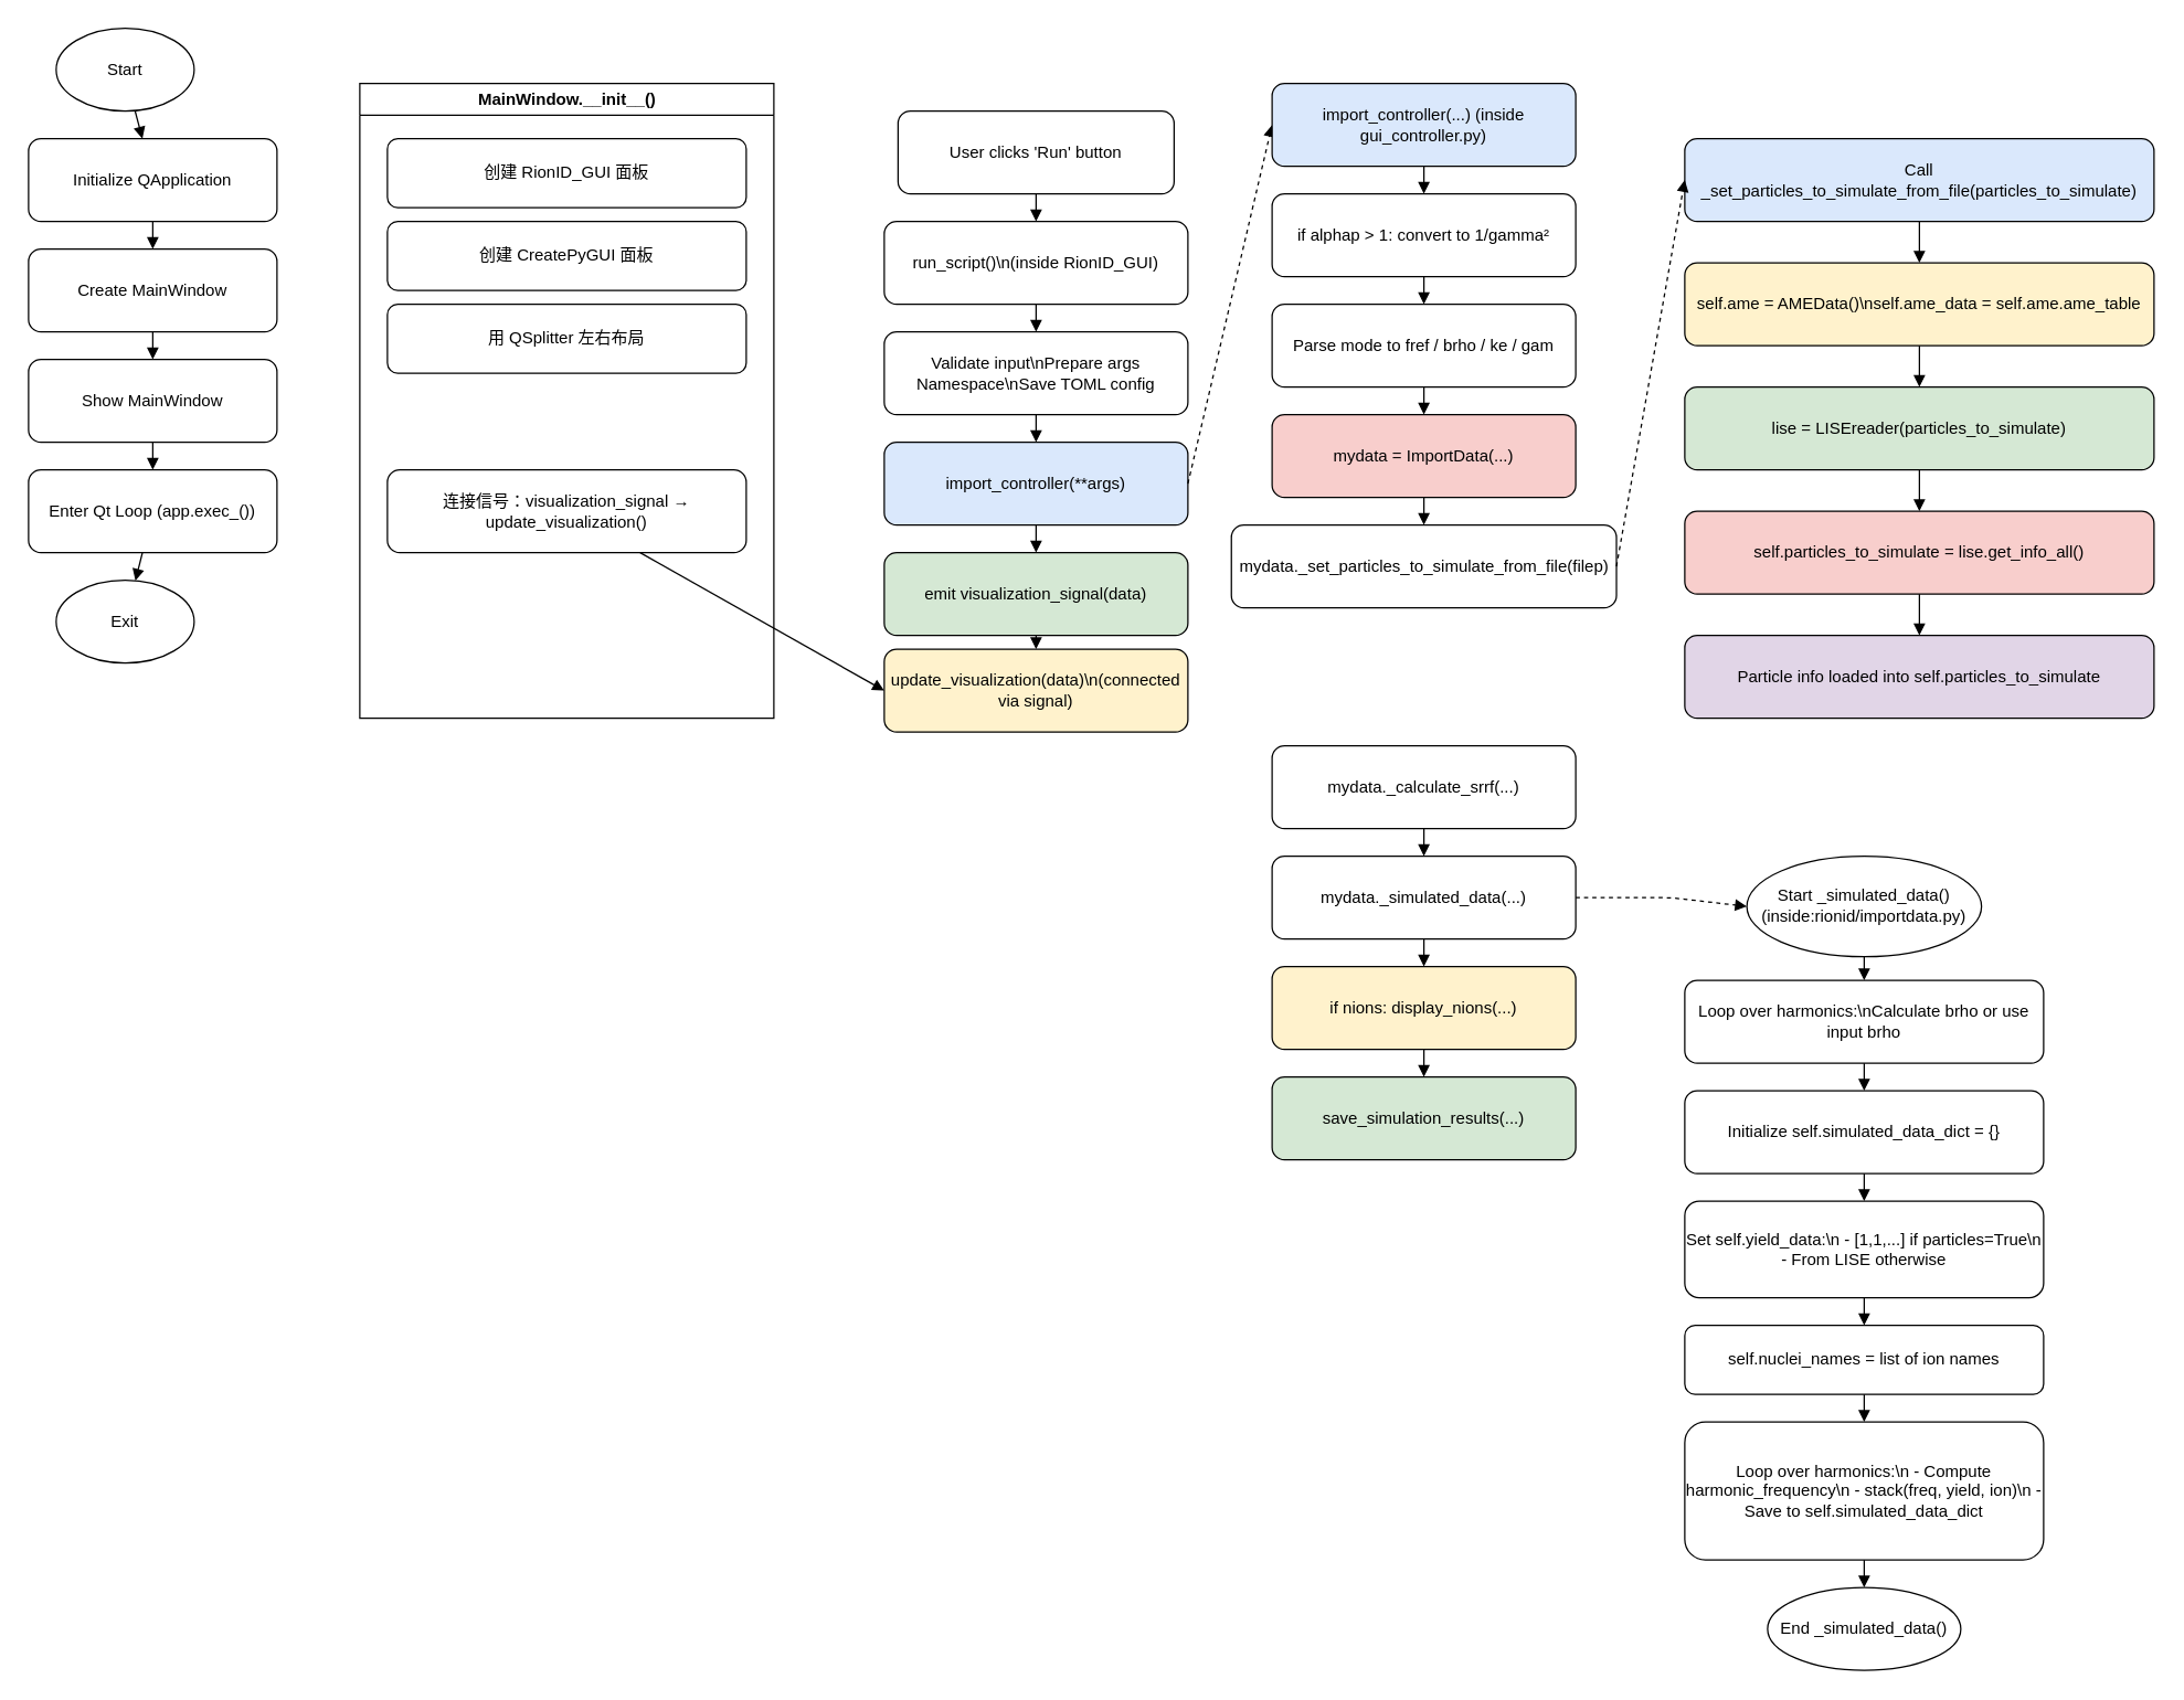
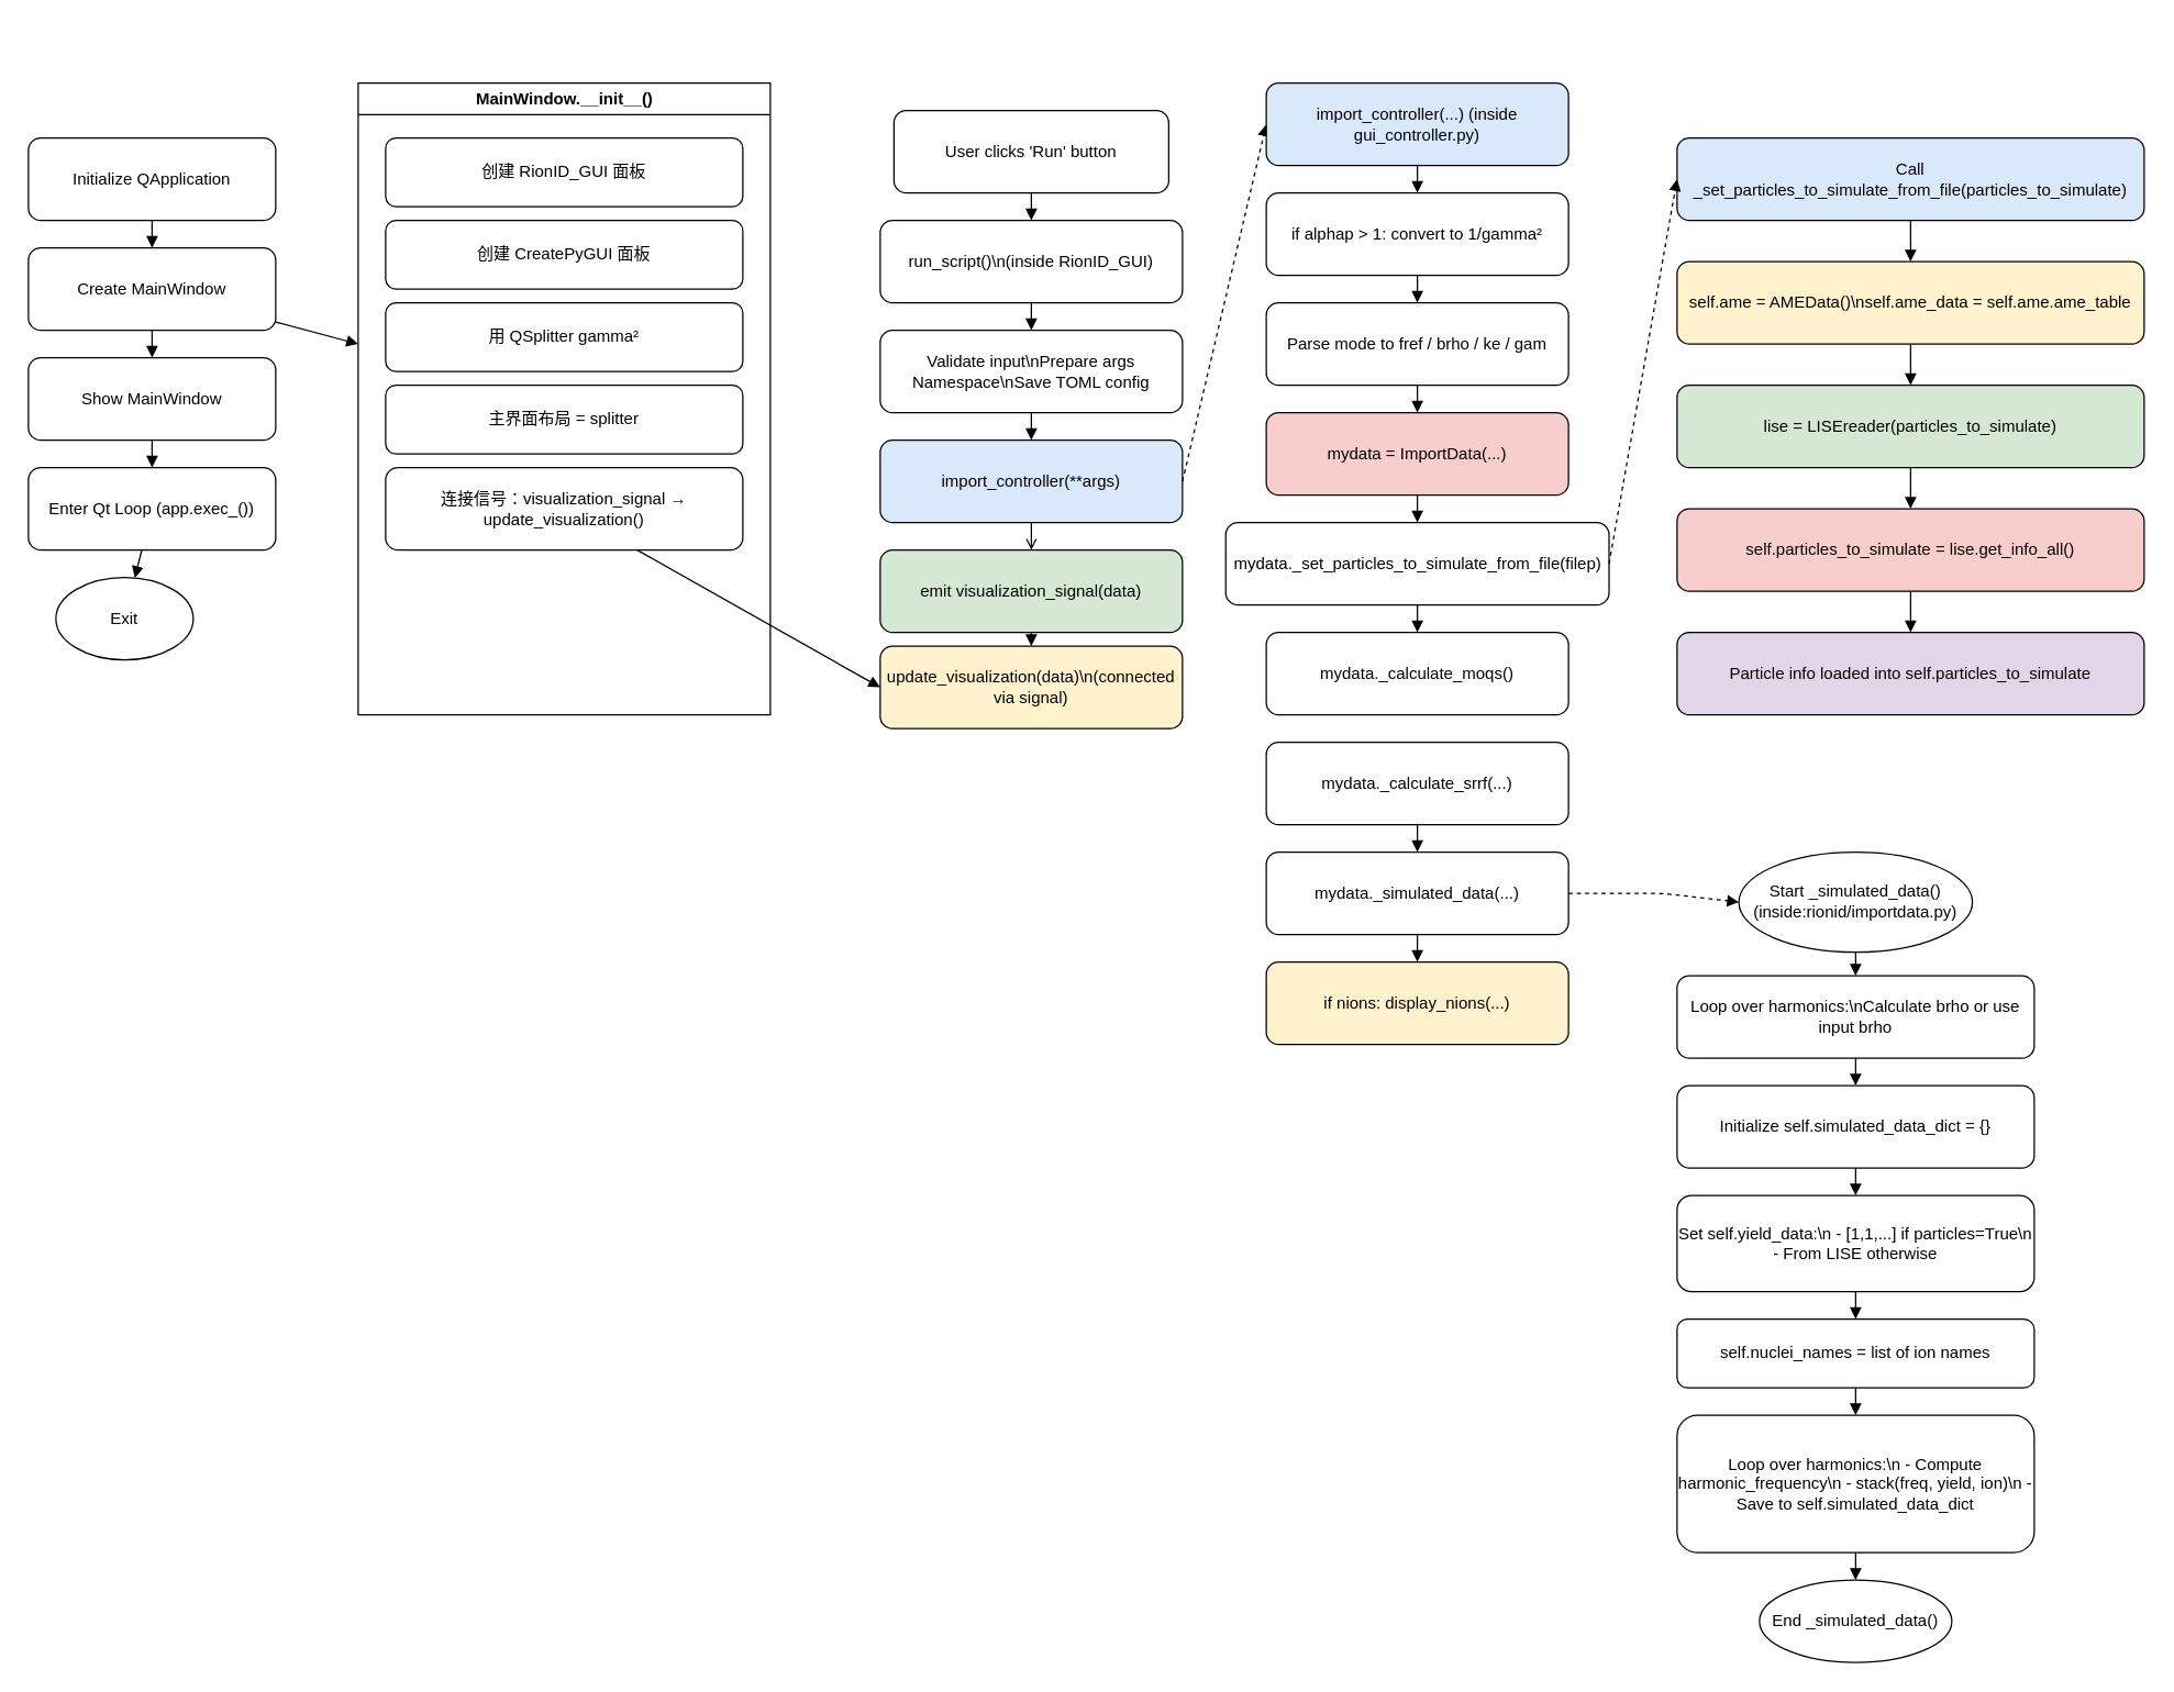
  <mxCell id="0" />
  <mxCell id="1" parent="0" />
- <mxCell id="2" value="Start" style="ellipse;whiteSpace=wrap;html=1;" vertex="1" parent="1"><mxGeometry x="40" y="20" width="100" height="60" as="geometry" /></mxCell>
  <mxCell id="3" value="Initialize QApplication" style="rounded=1;whiteSpace=wrap;html=1;" vertex="1" parent="1"><mxGeometry x="20" y="100" width="180" height="60" as="geometry" /></mxCell>
  <mxCell id="4" value="Create MainWindow" style="rounded=1;whiteSpace=wrap;html=1;" vertex="1" parent="1"><mxGeometry x="20" y="180" width="180" height="60" as="geometry" /></mxCell>
  <mxCell id="5" value="Show MainWindow" style="rounded=1;whiteSpace=wrap;html=1;" vertex="1" parent="1"><mxGeometry x="20" y="260" width="180" height="60" as="geometry" /></mxCell>
  <mxCell id="6" value="Enter Qt Loop (app.exec_())" style="rounded=1;whiteSpace=wrap;html=1;" vertex="1" parent="1"><mxGeometry x="20" y="340" width="180" height="60" as="geometry" /></mxCell>
  <mxCell id="7" value="Exit" style="ellipse;whiteSpace=wrap;html=1;" vertex="1" parent="1"><mxGeometry x="40" y="420" width="100" height="60" as="geometry" /></mxCell>
  <mxCell id="8" value="MainWindow.__init__()" style="swimlane;html=1;" vertex="1" parent="1"><mxGeometry x="260" y="60" width="300" height="460" as="geometry" /></mxCell>
  <mxCell id="9" value="创建 RionID_GUI 面板" style="rounded=1;whiteSpace=wrap;html=1;" vertex="1" parent="8"><mxGeometry x="20" y="40" width="260" height="50" as="geometry" /></mxCell>
  <mxCell id="10" value="创建 CreatePyGUI 面板" style="rounded=1;whiteSpace=wrap;html=1;" vertex="1" parent="8"><mxGeometry x="20" y="100" width="260" height="50" as="geometry" /></mxCell>
- <mxCell id="11" value="用 QSplitter 左右布局" style="rounded=1;whiteSpace=wrap;html=1;" vertex="1" parent="8"><mxGeometry x="20" y="160" width="260" height="50" as="geometry" /></mxCell>
+ <mxCell id="11" value="用 QSplitter gamma²" style="rounded=1;whiteSpace=wrap;html=1;" vertex="1" parent="8"><mxGeometry x="20" y="160" width="260" height="50" as="geometry" /></mxCell>
+ <mxCell id="12" value="主界面布局 = splitter" style="rounded=1;whiteSpace=wrap;html=1;" vertex="1" parent="8"><mxGeometry x="20" y="220" width="260" height="50" as="geometry" /></mxCell>
  <mxCell id="13" value="连接信号：visualization_signal → update_visualization()" style="rounded=1;whiteSpace=wrap;html=1;" vertex="1" parent="8"><mxGeometry x="20" y="280" width="260" height="60" as="geometry" /></mxCell>
- <mxCell id="14" style="endArrow=block;" edge="1" parent="1" source="2" target="3"><mxGeometry relative="1" as="geometry" /></mxCell>
  <mxCell id="15" style="endArrow=block;" edge="1" parent="1" source="3" target="4"><mxGeometry relative="1" as="geometry" /></mxCell>
  <mxCell id="16" style="endArrow=block;" edge="1" parent="1" source="4" target="5"><mxGeometry relative="1" as="geometry" /></mxCell>
  <mxCell id="17" style="endArrow=block;" edge="1" parent="1" source="5" target="6"><mxGeometry relative="1" as="geometry" /></mxCell>
  <mxCell id="18" style="endArrow=block;" edge="1" parent="1" source="6" target="7"><mxGeometry relative="1" as="geometry" /></mxCell>
+ <mxCell id="19" style="endArrow=block;" edge="1" parent="1" source="4" target="8"><mxGeometry relative="1" as="geometry" /></mxCell>
  <mxCell id="20" style="endArrow=block;entryX=0;entryY=0.5;entryDx=0;entryDy=0;" edge="1" parent="1" source="13" target="30"><mxGeometry relative="1" as="geometry"><mxPoint x="590" y="500" as="targetPoint" /></mxGeometry></mxCell>
  <mxCell id="21" value="User clicks 'Run' button" style="rounded=1;whiteSpace=wrap;html=1;" vertex="1" parent="1"><mxGeometry x="650" y="80" width="200" height="60" as="geometry" /></mxCell>
  <mxCell id="22" value="run_script()\n(inside RionID_GUI)" style="rounded=1;whiteSpace=wrap;html=1;fillColor=#ffffff;" vertex="1" parent="1"><mxGeometry x="640" y="160" width="220" height="60" as="geometry" /></mxCell>
  <mxCell id="23" value="Validate input\nPrepare args Namespace\nSave TOML config" style="rounded=1;whiteSpace=wrap;html=1;fillColor=#ffffff;" vertex="1" parent="1"><mxGeometry x="640" y="240" width="220" height="60" as="geometry" /></mxCell>
  <mxCell id="24" value="import_controller(**args)" style="rounded=1;whiteSpace=wrap;html=1;fillColor=#dae8fc;" vertex="1" parent="1"><mxGeometry x="640" y="320" width="220" height="60" as="geometry" /></mxCell>
  <mxCell id="25" value="emit visualization_signal(data)" style="rounded=1;whiteSpace=wrap;html=1;fillColor=#d5e8d4;" vertex="1" parent="1"><mxGeometry x="640" y="400" width="220" height="60" as="geometry" /></mxCell>
  <mxCell id="26" style="endArrow=block;" edge="1" parent="1" source="21" target="22"><mxGeometry relative="1" as="geometry" /></mxCell>
  <mxCell id="27" style="endArrow=block;" edge="1" parent="1" source="22" target="23"><mxGeometry relative="1" as="geometry" /></mxCell>
  <mxCell id="28" style="endArrow=block;" edge="1" parent="1" source="23" target="24"><mxGeometry relative="1" as="geometry" /></mxCell>
- <mxCell id="29" style="endArrow=block;" edge="1" parent="1" source="24" target="25"><mxGeometry relative="1" as="geometry" /></mxCell>
+ <mxCell id="29" style="endArrow=open;" edge="1" parent="1" source="24" target="25"><mxGeometry relative="1" as="geometry" /></mxCell>
  <mxCell id="30" value="update_visualization(data)\n(connected via signal)" style="rounded=1;whiteSpace=wrap;html=1;fillColor=#fff2cc;" vertex="1" parent="1"><mxGeometry x="640" y="470" width="220" height="60" as="geometry" /></mxCell>
  <mxCell id="31" style="endArrow=block;dashed=1;" edge="1" parent="1" source="25" target="30"><mxGeometry relative="1" as="geometry" /></mxCell>
  <mxCell id="32" style="endArrow=block;dashed=1;exitX=1;exitY=0.5;exitDx=0;exitDy=0;entryX=0;entryY=0.5;entryDx=0;entryDy=0;" edge="1" parent="1" source="24" target="33"><mxGeometry relative="1" as="geometry"><mxPoint x="1010" y="70" as="targetPoint" /></mxGeometry></mxCell>
  <mxCell id="33" value="import_controller(...) (inside gui_controller.py)" style="rounded=1;whiteSpace=wrap;html=1;fillColor=#dae8fc;" vertex="1" parent="1"><mxGeometry x="921" y="60" width="220" height="60" as="geometry" /></mxCell>
  <mxCell id="34" value="if alphap &gt; 1: convert to 1/gamma²" style="rounded=1;whiteSpace=wrap;html=1;" vertex="1" parent="1"><mxGeometry x="921" y="140" width="220" height="60" as="geometry" /></mxCell>
  <mxCell id="35" value="Parse mode to fref / brho / ke / gam" style="rounded=1;whiteSpace=wrap;html=1;" vertex="1" parent="1"><mxGeometry x="921" y="220" width="220" height="60" as="geometry" /></mxCell>
  <mxCell id="36" value="mydata = ImportData(...)" style="rounded=1;whiteSpace=wrap;html=1;fillColor=#f8cecc;" vertex="1" parent="1"><mxGeometry x="921" y="300" width="220" height="60" as="geometry" /></mxCell>
  <mxCell id="37" value="mydata._set_particles_to_simulate_from_file(filep)" style="rounded=1;whiteSpace=wrap;html=1;" vertex="1" parent="1"><mxGeometry x="891.5" y="380" width="279" height="60" as="geometry" /></mxCell>
+ <mxCell id="38" value="mydata._calculate_moqs()" style="rounded=1;whiteSpace=wrap;html=1;" vertex="1" parent="1"><mxGeometry x="921" y="460" width="220" height="60" as="geometry" /></mxCell>
  <mxCell id="39" value="mydata._calculate_srrf(...)" style="rounded=1;whiteSpace=wrap;html=1;" vertex="1" parent="1"><mxGeometry x="921" y="540" width="220" height="60" as="geometry" /></mxCell>
  <mxCell id="40" value="mydata._simulated_data(...)" style="rounded=1;whiteSpace=wrap;html=1;" vertex="1" parent="1"><mxGeometry x="921" y="620" width="220" height="60" as="geometry" /></mxCell>
  <mxCell id="41" value="if nions: display_nions(...)" style="rounded=1;whiteSpace=wrap;html=1;fillColor=#fff2cc;" vertex="1" parent="1"><mxGeometry x="921" y="700" width="220" height="60" as="geometry" /></mxCell>
- <mxCell id="42" value="save_simulation_results(...)" style="rounded=1;whiteSpace=wrap;html=1;fillColor=#d5e8d4;" vertex="1" parent="1"><mxGeometry x="921" y="780" width="220" height="60" as="geometry" /></mxCell>
  <mxCell id="43" style="endArrow=block;" edge="1" parent="1" source="33" target="34"><mxGeometry relative="1" as="geometry" /></mxCell>
  <mxCell id="44" style="endArrow=block;" edge="1" parent="1" source="34" target="35"><mxGeometry relative="1" as="geometry" /></mxCell>
  <mxCell id="45" style="endArrow=block;" edge="1" parent="1" source="35" target="36"><mxGeometry relative="1" as="geometry" /></mxCell>
  <mxCell id="46" style="endArrow=block;" edge="1" parent="1" source="36" target="37"><mxGeometry relative="1" as="geometry" /></mxCell>
+ <mxCell id="47" style="endArrow=block;" edge="1" parent="1" source="37" target="38"><mxGeometry relative="1" as="geometry" /></mxCell>
  <mxCell id="48" style="endArrow=block;" edge="1" parent="1" source="39" target="40"><mxGeometry relative="1" as="geometry" /></mxCell>
  <mxCell id="49" style="endArrow=block;" edge="1" parent="1" source="40" target="41"><mxGeometry relative="1" as="geometry" /></mxCell>
- <mxCell id="50" style="endArrow=block;" edge="1" parent="1" source="41" target="42"><mxGeometry relative="1" as="geometry" /></mxCell>
  <mxCell id="51" value="Start _simulated_data()&lt;br&gt;(inside:rionid/importdata.py)" style="ellipse;whiteSpace=wrap;html=1;aspect=fixed;" vertex="1" parent="1"><mxGeometry x="1265" y="620" width="170" height="72.86" as="geometry" /></mxCell>
  <mxCell id="52" value="Loop over harmonics:\nCalculate brho or use input brho" style="rounded=1;whiteSpace=wrap;html=1;fillColor=#ffffff;" vertex="1" parent="1"><mxGeometry x="1220" y="710" width="260" height="60" as="geometry" /></mxCell>
  <mxCell id="53" value="Initialize self.simulated_data_dict = {}" style="rounded=1;whiteSpace=wrap;html=1;fillColor=#ffffff;" vertex="1" parent="1"><mxGeometry x="1220" y="790" width="260" height="60" as="geometry" /></mxCell>
  <mxCell id="54" value="Set self.yield_data:\n - [1,1,...] if particles=True\n - From LISE otherwise" style="rounded=1;whiteSpace=wrap;html=1;fillColor=#ffffff;" vertex="1" parent="1"><mxGeometry x="1220" y="870" width="260" height="70" as="geometry" /></mxCell>
  <mxCell id="55" value="self.nuclei_names = list of ion names" style="rounded=1;whiteSpace=wrap;html=1;fillColor=#ffffff;" vertex="1" parent="1"><mxGeometry x="1220" y="960" width="260" height="50" as="geometry" /></mxCell>
  <mxCell id="56" value="Loop over harmonics:\n - Compute harmonic_frequency\n - stack(freq, yield, ion)\n - Save to self.simulated_data_dict" style="rounded=1;whiteSpace=wrap;html=1;fillColor=#ffffff;" vertex="1" parent="1"><mxGeometry x="1220" y="1030" width="260" height="100" as="geometry" /></mxCell>
  <mxCell id="57" value="End _simulated_data()" style="ellipse;whiteSpace=wrap;html=1;aspect=fixed;" vertex="1" parent="1"><mxGeometry x="1280" y="1150" width="140" height="60" as="geometry" /></mxCell>
  <mxCell id="58" style="endArrow=block;" edge="1" parent="1" source="51" target="52"><mxGeometry relative="1" as="geometry" /></mxCell>
  <mxCell id="59" style="endArrow=block;" edge="1" parent="1" source="52" target="53"><mxGeometry relative="1" as="geometry" /></mxCell>
  <mxCell id="60" style="endArrow=block;" edge="1" parent="1" source="53" target="54"><mxGeometry relative="1" as="geometry" /></mxCell>
  <mxCell id="61" style="endArrow=block;" edge="1" parent="1" source="54" target="55"><mxGeometry relative="1" as="geometry" /></mxCell>
  <mxCell id="62" style="endArrow=block;" edge="1" parent="1" source="55" target="56"><mxGeometry relative="1" as="geometry" /></mxCell>
  <mxCell id="63" style="endArrow=block;" edge="1" parent="1" source="56" target="57"><mxGeometry relative="1" as="geometry" /></mxCell>
  <mxCell id="64" style="endArrow=block;dashed=1;exitX=1;exitY=0.5;exitDx=0;exitDy=0;entryX=0;entryY=0.5;entryDx=0;entryDy=0;" edge="1" parent="1" source="40" target="51"><mxGeometry relative="1" as="geometry"><mxPoint x="1160" y="480" as="sourcePoint" /><mxPoint x="1221" y="220" as="targetPoint" /><Array as="points"><mxPoint x="1210" y="650" /></Array></mxGeometry></mxCell>
  <mxCell id="65" value="Call _set_particles_to_simulate_from_file(particles_to_simulate)" style="rounded=1;whiteSpace=wrap;html=1;fillColor=#dae8fc;" vertex="1" parent="1"><mxGeometry x="1220" y="100" width="340" height="60" as="geometry" /></mxCell>
  <mxCell id="66" value="self.ame = AMEData()\nself.ame_data = self.ame.ame_table" style="rounded=1;whiteSpace=wrap;html=1;fillColor=#fff2cc;" vertex="1" parent="1"><mxGeometry x="1220" y="190" width="340" height="60" as="geometry" /></mxCell>
  <mxCell id="67" value="lise = LISEreader(particles_to_simulate)" style="rounded=1;whiteSpace=wrap;html=1;fillColor=#d5e8d4;" vertex="1" parent="1"><mxGeometry x="1220" y="280" width="340" height="60" as="geometry" /></mxCell>
  <mxCell id="68" value="self.particles_to_simulate = lise.get_info_all()" style="rounded=1;whiteSpace=wrap;html=1;fillColor=#f8cecc;" vertex="1" parent="1"><mxGeometry x="1220" y="370" width="340" height="60" as="geometry" /></mxCell>
  <mxCell id="69" value="Particle info loaded into self.particles_to_simulate" style="rounded=1;whiteSpace=wrap;html=1;fillColor=#e1d5e7;" vertex="1" parent="1"><mxGeometry x="1220" y="460" width="340" height="60" as="geometry" /></mxCell>
  <mxCell id="70" style="endArrow=block;" edge="1" parent="1" source="65" target="66"><mxGeometry relative="1" as="geometry" /></mxCell>
  <mxCell id="71" style="endArrow=block;" edge="1" parent="1" source="66" target="67"><mxGeometry relative="1" as="geometry" /></mxCell>
  <mxCell id="72" style="endArrow=block;" edge="1" parent="1" source="67" target="68"><mxGeometry relative="1" as="geometry" /></mxCell>
  <mxCell id="73" style="endArrow=block;" edge="1" parent="1" source="68" target="69"><mxGeometry relative="1" as="geometry" /></mxCell>
  <mxCell id="74" style="endArrow=block;dashed=1;exitX=1;exitY=0.5;exitDx=0;exitDy=0;entryX=0;entryY=0.5;entryDx=0;entryDy=0;" edge="1" parent="1" source="37" target="65"><mxGeometry relative="1" as="geometry"><mxPoint x="1170.5" y="420" as="sourcePoint" /><mxPoint x="1231.5" y="160" as="targetPoint" /></mxGeometry></mxCell>
